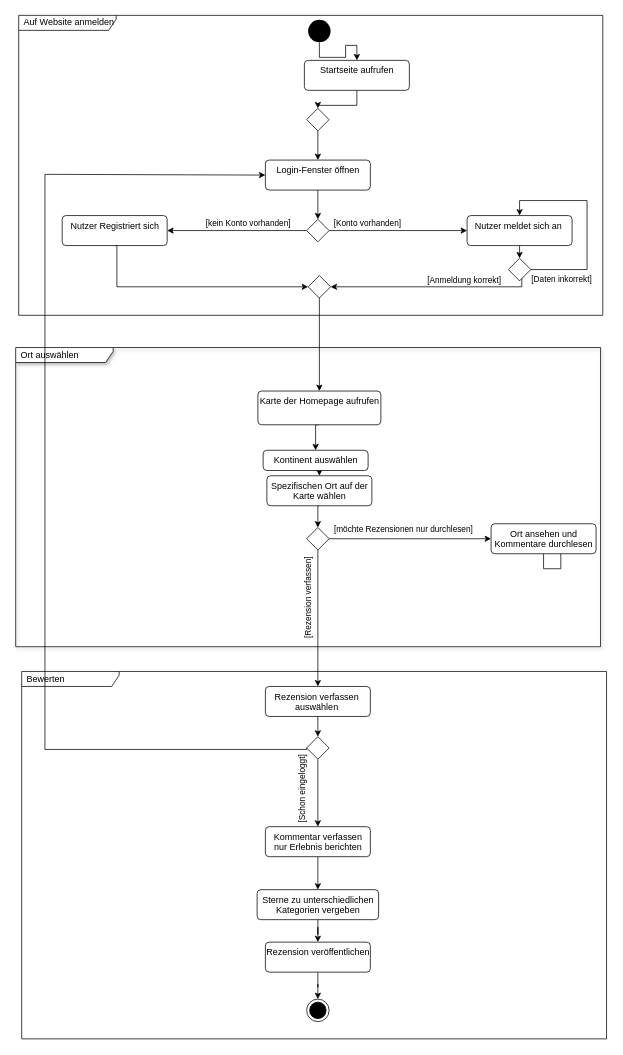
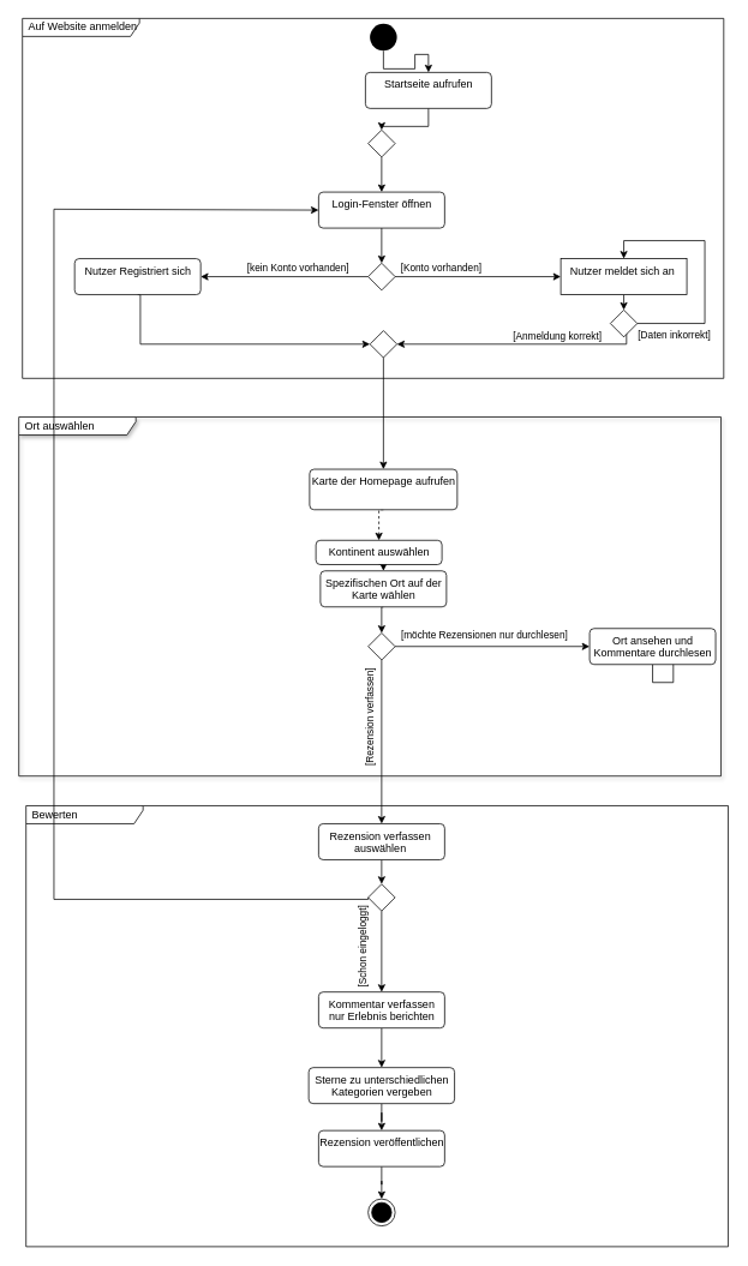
  <mxCell id="0" />
  <mxCell id="1" parent="0" />
  <mxCell id="2" value="Bewerten" style="shape=umlFrame;whiteSpace=wrap;html=1;width=130;height=20;boundedLbl=1;verticalAlign=middle;align=left;spacingLeft=5;" parent="1" vertex="1"><mxGeometry x="28" y="895" width="780" height="490" as="geometry" /></mxCell>
  <mxCell id="3" value="Ort auswählen" style="shape=umlFrame;whiteSpace=wrap;html=1;width=130;height=20;boundedLbl=1;verticalAlign=middle;align=left;spacingLeft=5;shadow=1;" parent="1" vertex="1"><mxGeometry x="20" y="463" width="780" height="399" as="geometry" /></mxCell>
  <mxCell id="4" value="Auf Website anmelden" style="shape=umlFrame;whiteSpace=wrap;html=1;width=130;height=20;boundedLbl=1;verticalAlign=middle;align=left;spacingLeft=5;" parent="1" vertex="1"><mxGeometry x="24" y="20" width="779" height="400" as="geometry" /></mxCell>
  <mxCell id="5" style="edgeStyle=orthogonalEdgeStyle;rounded=0;orthogonalLoop=1;jettySize=auto;html=1;exitX=0.5;exitY=1;exitDx=0;exitDy=0;entryX=0.5;entryY=0;entryDx=0;entryDy=0;" parent="1" source="6" target="46" edge="1"><mxGeometry relative="1" as="geometry"><mxPoint x="416" y="88" as="targetPoint" /></mxGeometry></mxCell>
  <mxCell id="6" value="" style="ellipse;fillColor=#000000;strokeColor=none;" parent="1" vertex="1"><mxGeometry x="410" y="26" width="30" height="30" as="geometry" /></mxCell>
  <mxCell id="7" value="" style="ellipse;html=1;shape=endState;fillColor=strokeColor;" parent="1" vertex="1"><mxGeometry x="408" y="1332" width="30" height="30" as="geometry" /></mxCell>
  <mxCell id="8" value="" style="shape=sumEllipse;perimeter=ellipsePerimeter;whiteSpace=wrap;html=1;backgroundOutline=1;" parent="1" vertex="1"><mxGeometry x="732" y="704" width="30" height="30" as="geometry" /></mxCell>
  <mxCell id="9" style="edgeStyle=orthogonalEdgeStyle;rounded=0;orthogonalLoop=1;jettySize=auto;html=1;exitX=0.5;exitY=1;exitDx=0;exitDy=0;entryX=0.5;entryY=0;entryDx=0;entryDy=0;" parent="1" source="10" target="22" edge="1"><mxGeometry relative="1" as="geometry" /></mxCell>
- <mxCell id="10" value="Nutzer meldet sich an&amp;nbsp;" style="html=1;align=center;verticalAlign=top;rounded=1;absoluteArcSize=1;arcSize=10;dashed=0;" parent="1" vertex="1"><mxGeometry x="622" y="287" width="140" height="40" as="geometry" /></mxCell>
+ <mxCell id="10" value="Nutzer meldet sich an&amp;nbsp;" style="html=1;align=center;verticalAlign=top;absoluteArcSize=1;arcSize=10;dashed=0;rounded=0;" parent="1" vertex="1"><mxGeometry x="622" y="287" width="140" height="40" as="geometry" /></mxCell>
  <mxCell id="11" style="edgeStyle=orthogonalEdgeStyle;rounded=0;orthogonalLoop=1;jettySize=auto;html=1;exitX=1;exitY=0.5;exitDx=0;exitDy=0;" parent="1" source="15" target="10" edge="1"><mxGeometry relative="1" as="geometry" /></mxCell>
  <mxCell id="12" value="[Konto vorhanden]" style="edgeLabel;html=1;align=center;verticalAlign=middle;resizable=0;points=[];" parent="11" vertex="1" connectable="0"><mxGeometry x="-0.602" y="2" relative="1" as="geometry"><mxPoint x="13" y="-8" as="offset" /></mxGeometry></mxCell>
  <mxCell id="13" style="edgeStyle=orthogonalEdgeStyle;rounded=0;orthogonalLoop=1;jettySize=auto;html=1;exitX=0;exitY=0.5;exitDx=0;exitDy=0;" parent="1" source="15" target="17" edge="1"><mxGeometry relative="1" as="geometry" /></mxCell>
  <mxCell id="14" value="[kein Konto vorhanden]" style="edgeLabel;html=1;align=center;verticalAlign=middle;resizable=0;points=[];" parent="13" vertex="1" connectable="0"><mxGeometry x="-0.151" y="1" relative="1" as="geometry"><mxPoint y="-11" as="offset" /></mxGeometry></mxCell>
  <mxCell id="15" value="" style="rhombus;" parent="1" vertex="1"><mxGeometry x="408" y="292" width="30" height="30" as="geometry" /></mxCell>
  <mxCell id="16" style="edgeStyle=orthogonalEdgeStyle;rounded=0;orthogonalLoop=1;jettySize=auto;html=1;exitX=0.5;exitY=1;exitDx=0;exitDy=0;entryX=0;entryY=0.5;entryDx=0;entryDy=0;" parent="1" source="17" target="24" edge="1"><mxGeometry relative="1" as="geometry"><Array as="points"><mxPoint x="155" y="327" /><mxPoint x="155" y="382" /></Array><mxPoint x="419" y="455" as="targetPoint" /></mxGeometry></mxCell>
  <mxCell id="17" value="Nutzer Registriert sich" style="html=1;align=center;verticalAlign=top;rounded=1;absoluteArcSize=1;arcSize=10;dashed=0;" parent="1" vertex="1"><mxGeometry x="82" y="287" width="140" height="40" as="geometry" /></mxCell>
  <mxCell id="18" style="edgeStyle=orthogonalEdgeStyle;rounded=0;orthogonalLoop=1;jettySize=auto;html=1;exitX=0.5;exitY=1;exitDx=0;exitDy=0;entryX=1;entryY=0.5;entryDx=0;entryDy=0;" parent="1" source="22" target="24" edge="1"><mxGeometry relative="1" as="geometry"><mxPoint x="441" y="455" as="targetPoint" /><Array as="points"><mxPoint x="692" y="365" /><mxPoint x="695" y="365" /><mxPoint x="695" y="382" /></Array></mxGeometry></mxCell>
  <mxCell id="19" value="[Anmeldung korrekt]" style="edgeLabel;html=1;align=center;verticalAlign=middle;resizable=0;points=[];" parent="18" vertex="1" connectable="0"><mxGeometry x="-0.009" y="-2" relative="1" as="geometry"><mxPoint x="34" y="-8" as="offset" /></mxGeometry></mxCell>
  <mxCell id="20" style="edgeStyle=orthogonalEdgeStyle;rounded=0;orthogonalLoop=1;jettySize=auto;html=1;exitX=1;exitY=0.5;exitDx=0;exitDy=0;entryX=0.5;entryY=0;entryDx=0;entryDy=0;" edge="1" parent="1" source="22" target="10"><mxGeometry relative="1" as="geometry"><Array as="points"><mxPoint x="782" y="359" /><mxPoint x="782" y="267" /><mxPoint x="692" y="267" /></Array></mxGeometry></mxCell>
  <mxCell id="21" value="[Daten inkorrekt]" style="edgeLabel;html=1;align=center;verticalAlign=middle;resizable=0;points=[];" vertex="1" connectable="0" parent="20"><mxGeometry x="-0.834" y="-3" relative="1" as="geometry"><mxPoint x="17" y="9" as="offset" /></mxGeometry></mxCell>
  <mxCell id="22" value="" style="rhombus;" parent="1" vertex="1"><mxGeometry x="677" y="344" width="30" height="30" as="geometry" /></mxCell>
  <mxCell id="23" style="edgeStyle=orthogonalEdgeStyle;rounded=0;orthogonalLoop=1;jettySize=auto;html=1;exitX=0.5;exitY=1;exitDx=0;exitDy=0;entryX=0.5;entryY=0;entryDx=0;entryDy=0;" edge="1" parent="1" source="24" target="26"><mxGeometry relative="1" as="geometry" /></mxCell>
  <mxCell id="24" value="" style="rhombus;" parent="1" vertex="1"><mxGeometry x="410" y="367" width="30" height="30" as="geometry" /></mxCell>
- <mxCell id="25" style="edgeStyle=orthogonalEdgeStyle;rounded=0;orthogonalLoop=1;jettySize=auto;html=1;exitX=0.5;exitY=1;exitDx=0;exitDy=0;entryX=0.5;entryY=0;entryDx=0;entryDy=0;" parent="1" source="26" target="28" edge="1"><mxGeometry relative="1" as="geometry" /></mxCell>
+ <mxCell id="25" style="edgeStyle=orthogonalEdgeStyle;rounded=0;orthogonalLoop=1;jettySize=auto;html=1;exitX=0.5;exitY=1;exitDx=0;exitDy=0;entryX=0.5;entryY=0;entryDx=0;entryDy=0;dashed=1;" parent="1" source="26" target="28" edge="1"><mxGeometry relative="1" as="geometry" /></mxCell>
  <mxCell id="26" value="Karte der Homepage aufrufen" style="html=1;align=center;verticalAlign=top;rounded=1;absoluteArcSize=1;arcSize=10;dashed=0;" parent="1" vertex="1"><mxGeometry x="343" y="521" width="164" height="45" as="geometry" /></mxCell>
  <mxCell id="27" style="edgeStyle=orthogonalEdgeStyle;rounded=0;orthogonalLoop=1;jettySize=auto;html=1;exitX=0.5;exitY=1;exitDx=0;exitDy=0;entryX=0.5;entryY=0;entryDx=0;entryDy=0;" parent="1" source="28" target="30" edge="1"><mxGeometry relative="1" as="geometry" /></mxCell>
  <mxCell id="28" value="Kontinent auswählen" style="html=1;align=center;verticalAlign=top;rounded=1;absoluteArcSize=1;arcSize=10;dashed=0;" parent="1" vertex="1"><mxGeometry x="350" y="600" width="140" height="27" as="geometry" /></mxCell>
  <mxCell id="29" style="edgeStyle=orthogonalEdgeStyle;rounded=0;orthogonalLoop=1;jettySize=auto;html=1;exitX=0.5;exitY=1;exitDx=0;exitDy=0;entryX=0.5;entryY=0;entryDx=0;entryDy=0;" parent="1" source="30" target="34" edge="1"><mxGeometry relative="1" as="geometry" /></mxCell>
  <mxCell id="30" value="Spezifischen Ort auf der&lt;br&gt;Karte wählen" style="html=1;align=center;verticalAlign=top;rounded=1;absoluteArcSize=1;arcSize=10;dashed=0;" parent="1" vertex="1"><mxGeometry x="355" y="634" width="140" height="40" as="geometry" /></mxCell>
  <mxCell id="31" value="[möchte Rezensionen nur durchlesen]" style="edgeStyle=orthogonalEdgeStyle;rounded=0;orthogonalLoop=1;jettySize=auto;html=1;exitX=1;exitY=0.5;exitDx=0;exitDy=0;" parent="1" source="34" target="36" edge="1"><mxGeometry x="-0.082" y="13" relative="1" as="geometry"><mxPoint as="offset" /></mxGeometry></mxCell>
  <mxCell id="32" style="edgeStyle=orthogonalEdgeStyle;rounded=0;orthogonalLoop=1;jettySize=auto;html=1;exitX=0.5;exitY=1;exitDx=0;exitDy=0;" parent="1" source="34" target="38" edge="1"><mxGeometry relative="1" as="geometry"><mxPoint x="431" y="766" as="targetPoint" /></mxGeometry></mxCell>
  <mxCell id="33" value="[Rezension verfassen]" style="edgeLabel;html=1;align=center;verticalAlign=middle;resizable=0;points=[];rotation=-90;" vertex="1" connectable="0" parent="32"><mxGeometry x="-0.33" y="-1" relative="1" as="geometry"><mxPoint x="-12" y="4" as="offset" /></mxGeometry></mxCell>
  <mxCell id="34" value="" style="rhombus;" parent="1" vertex="1"><mxGeometry x="408" y="703" width="30" height="30" as="geometry" /></mxCell>
  <mxCell id="35" style="edgeStyle=orthogonalEdgeStyle;rounded=0;orthogonalLoop=1;jettySize=auto;html=1;exitX=0.5;exitY=1;exitDx=0;exitDy=0;entryX=0.5;entryY=0;entryDx=0;entryDy=0;" parent="1" source="36" target="8" edge="1"><mxGeometry relative="1" as="geometry" /></mxCell>
  <mxCell id="36" value="Ort ansehen und&lt;br&gt;Kommentare durchlesen" style="html=1;align=center;verticalAlign=top;rounded=1;absoluteArcSize=1;arcSize=10;dashed=0;" parent="1" vertex="1"><mxGeometry x="654" y="698" width="140" height="40" as="geometry" /></mxCell>
  <mxCell id="37" style="edgeStyle=orthogonalEdgeStyle;rounded=0;orthogonalLoop=1;jettySize=auto;html=1;exitX=0.5;exitY=1;exitDx=0;exitDy=0;entryX=0.5;entryY=0;entryDx=0;entryDy=0;" edge="1" parent="1" source="38" target="54"><mxGeometry relative="1" as="geometry" /></mxCell>
  <mxCell id="38" value="Rezension verfassen&amp;nbsp;&lt;br&gt;auswählen&amp;nbsp;" style="html=1;align=center;verticalAlign=top;rounded=1;absoluteArcSize=1;arcSize=10;dashed=0;" parent="1" vertex="1"><mxGeometry x="353" y="915" width="140" height="40" as="geometry" /></mxCell>
  <mxCell id="39" style="edgeStyle=orthogonalEdgeStyle;rounded=0;orthogonalLoop=1;jettySize=auto;html=1;exitX=0.5;exitY=1;exitDx=0;exitDy=0;entryX=0.5;entryY=0;entryDx=0;entryDy=0;" parent="1" source="40" target="42" edge="1"><mxGeometry relative="1" as="geometry" /></mxCell>
  <mxCell id="40" value="Kommentar verfassen&lt;br&gt;nur Erlebnis berichten" style="html=1;align=center;verticalAlign=top;rounded=1;absoluteArcSize=1;arcSize=10;dashed=0;" parent="1" vertex="1"><mxGeometry x="353" y="1102" width="140" height="40" as="geometry" /></mxCell>
  <mxCell id="41" style="edgeStyle=orthogonalEdgeStyle;rounded=0;orthogonalLoop=1;jettySize=auto;html=1;exitX=0.5;exitY=1;exitDx=0;exitDy=0;" parent="1" source="42" target="44" edge="1"><mxGeometry relative="1" as="geometry" /></mxCell>
  <mxCell id="42" value="Sterne zu unterschiedlichen&lt;br&gt;Kategorien vergeben" style="html=1;align=center;verticalAlign=top;rounded=1;absoluteArcSize=1;arcSize=10;dashed=0;" parent="1" vertex="1"><mxGeometry x="342" y="1186" width="162" height="40" as="geometry" /></mxCell>
  <mxCell id="43" style="edgeStyle=orthogonalEdgeStyle;rounded=0;orthogonalLoop=1;jettySize=auto;html=1;exitX=0.5;exitY=1;exitDx=0;exitDy=0;" parent="1" source="44" target="7" edge="1"><mxGeometry relative="1" as="geometry" /></mxCell>
  <mxCell id="44" value="Rezension veröffentlichen" style="html=1;align=center;verticalAlign=top;rounded=1;absoluteArcSize=1;arcSize=10;dashed=0;" parent="1" vertex="1"><mxGeometry x="353" y="1256" width="140" height="40" as="geometry" /></mxCell>
  <mxCell id="45" style="edgeStyle=orthogonalEdgeStyle;rounded=0;orthogonalLoop=1;jettySize=auto;html=1;exitX=0.5;exitY=1;exitDx=0;exitDy=0;entryX=0.5;entryY=0;entryDx=0;entryDy=0;" edge="1" parent="1" source="46" target="48"><mxGeometry relative="1" as="geometry" /></mxCell>
  <mxCell id="46" value="Startseite aufrufen" style="html=1;align=center;verticalAlign=top;rounded=1;absoluteArcSize=1;arcSize=10;dashed=0;" vertex="1" parent="1"><mxGeometry x="405" y="80" width="140" height="40" as="geometry" /></mxCell>
  <mxCell id="47" style="edgeStyle=orthogonalEdgeStyle;rounded=0;orthogonalLoop=1;jettySize=auto;html=1;exitX=0.5;exitY=1;exitDx=0;exitDy=0;entryX=0.5;entryY=0;entryDx=0;entryDy=0;" edge="1" parent="1" source="48" target="50"><mxGeometry relative="1" as="geometry" /></mxCell>
  <mxCell id="48" value="" style="rhombus;" vertex="1" parent="1"><mxGeometry x="408" y="144" width="30" height="30" as="geometry" /></mxCell>
  <mxCell id="49" style="edgeStyle=orthogonalEdgeStyle;rounded=0;orthogonalLoop=1;jettySize=auto;html=1;exitX=0.5;exitY=1;exitDx=0;exitDy=0;entryX=0.5;entryY=0;entryDx=0;entryDy=0;" edge="1" parent="1" source="50" target="15"><mxGeometry relative="1" as="geometry" /></mxCell>
  <mxCell id="50" value="Login-Fenster öffnen" style="html=1;align=center;verticalAlign=top;rounded=1;absoluteArcSize=1;arcSize=10;dashed=0;" vertex="1" parent="1"><mxGeometry x="353" y="213" width="140" height="40" as="geometry" /></mxCell>
  <mxCell id="51" style="edgeStyle=orthogonalEdgeStyle;rounded=0;orthogonalLoop=1;jettySize=auto;html=1;exitX=0.5;exitY=1;exitDx=0;exitDy=0;entryX=0.5;entryY=0;entryDx=0;entryDy=0;" edge="1" parent="1" source="54" target="40"><mxGeometry relative="1" as="geometry" /></mxCell>
  <mxCell id="52" value="[Schon eingeloggt]" style="edgeLabel;html=1;align=center;verticalAlign=middle;resizable=0;points=[];rotation=-90;" vertex="1" connectable="0" parent="51"><mxGeometry x="-0.244" y="1" relative="1" as="geometry"><mxPoint x="-23" y="7" as="offset" /></mxGeometry></mxCell>
  <mxCell id="53" style="edgeStyle=orthogonalEdgeStyle;rounded=0;orthogonalLoop=1;jettySize=auto;html=1;exitX=0;exitY=0.5;exitDx=0;exitDy=0;entryX=0;entryY=0.5;entryDx=0;entryDy=0;" edge="1" parent="1" source="54" target="50"><mxGeometry relative="1" as="geometry"><Array as="points"><mxPoint x="408" y="999" /><mxPoint x="59" y="999" /><mxPoint x="59" y="232" /></Array></mxGeometry></mxCell>
  <mxCell id="54" value="" style="rhombus;" vertex="1" parent="1"><mxGeometry x="408" y="982" width="30" height="30" as="geometry" /></mxCell>
